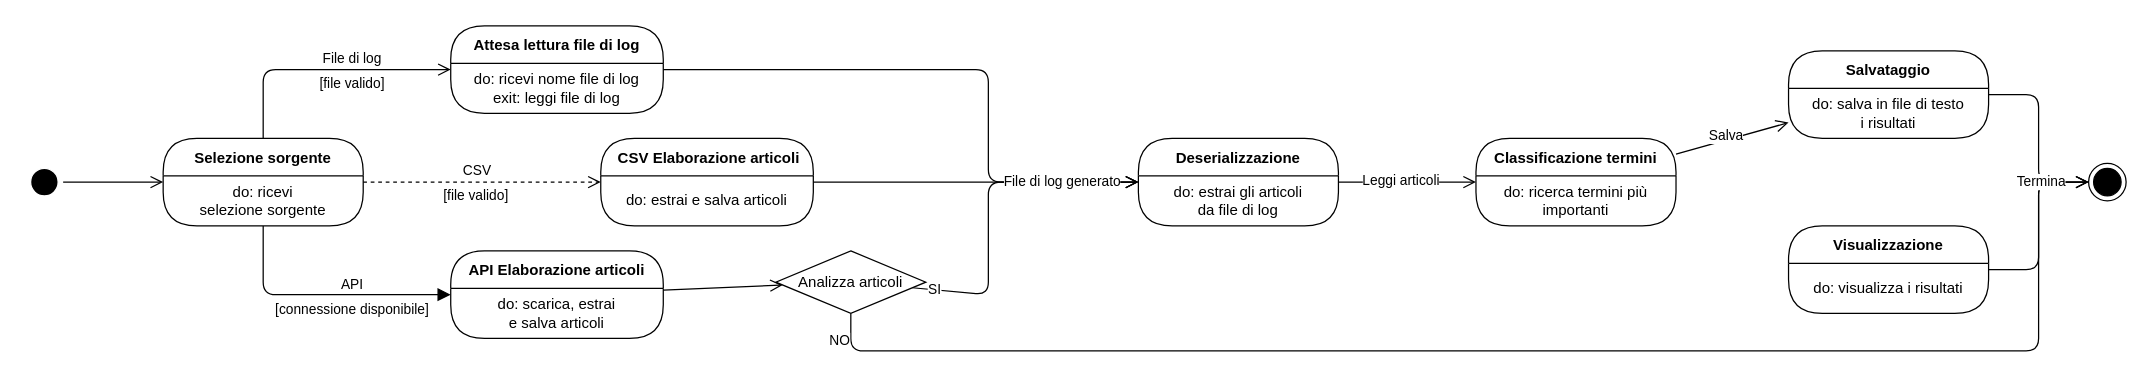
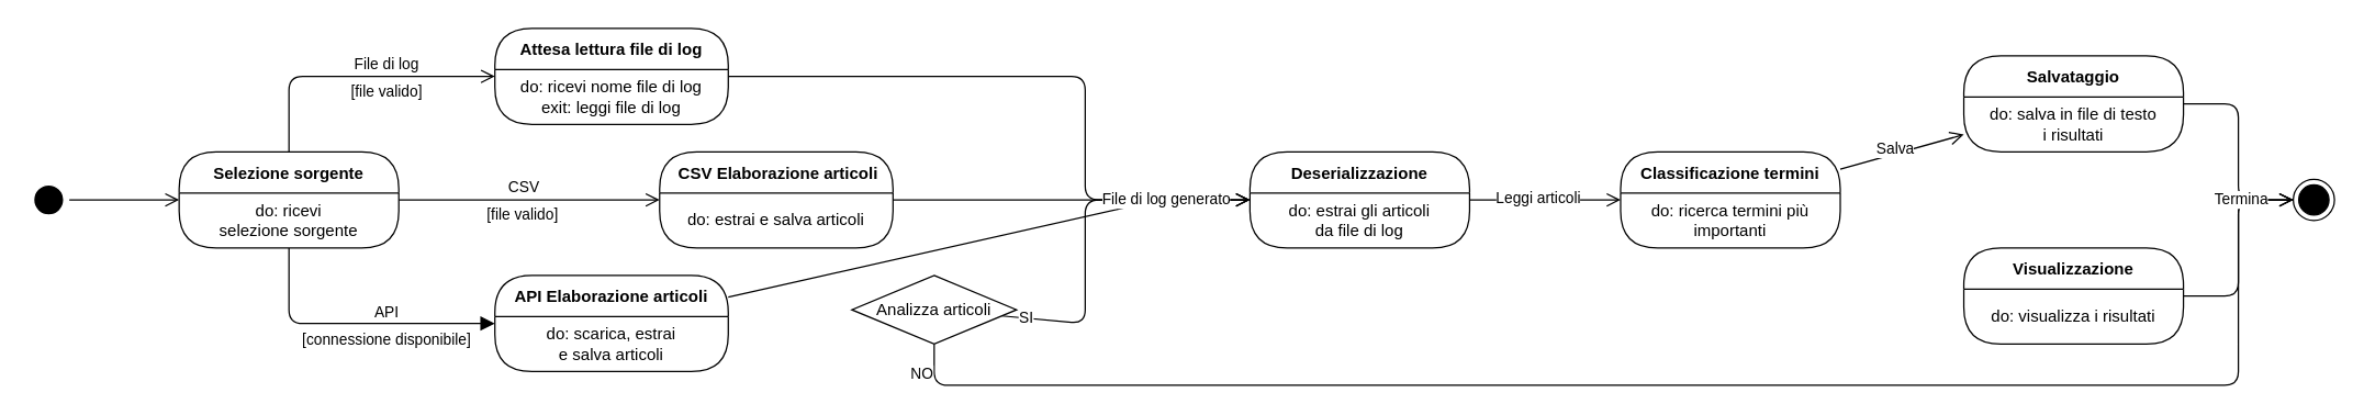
  <mxCell id="0" />
  <mxCell id="1" parent="0" />
  <mxCell id="2" value="Selezione sorgente" style="swimlane;fontStyle=1;align=center;verticalAlign=middle;childLayout=stackLayout;horizontal=1;startSize=30;horizontalStack=0;resizeParent=0;resizeLast=1;container=0;collapsible=0;rounded=1;arcSize=30;swimlaneFillColor=default;dropTarget=0;" parent="1" vertex="1"><mxGeometry x="130" y="110" width="160" height="70" as="geometry" /></mxCell>
  <mxCell id="3" value="do: ricevi selezione&amp;nbsp;sorgente" style="text;html=1;align=center;verticalAlign=middle;spacingLeft=4;spacingRight=4;whiteSpace=wrap;overflow=hidden;rotatable=0;" parent="2" vertex="1"><mxGeometry y="30" width="160" height="40" as="geometry" /></mxCell>
  <mxCell id="4" value="" style="ellipse;html=1;shape=startState;fillColor=#000000;strokeColor=#FFFFFF;" parent="1" vertex="1"><mxGeometry x="20" y="130" width="30" height="30" as="geometry" /></mxCell>
  <mxCell id="5" value="" style="html=1;verticalAlign=bottom;endArrow=open;endSize=8;rounded=0;" parent="1" source="4" target="2" edge="1"><mxGeometry relative="1" as="geometry"><mxPoint x="130" y="145" as="targetPoint" /></mxGeometry></mxCell>
  <mxCell id="6" value="" style="edgeStyle=orthogonalEdgeStyle;html=1;verticalAlign=bottom;endArrow=open;endSize=8;rounded=1;" parent="1" source="2" target="12" edge="1"><mxGeometry relative="1" as="geometry"><mxPoint x="353.95" y="70" as="targetPoint" /><mxPoint x="210.003" y="115" as="sourcePoint" /><Array as="points"><mxPoint x="210" y="55" /></Array></mxGeometry></mxCell>
  <mxCell id="7" value="File di log" style="edgeLabel;html=1;align=center;verticalAlign=middle;resizable=0;points=[];" parent="6" vertex="1" connectable="0"><mxGeometry x="-0.115" y="2" relative="1" as="geometry"><mxPoint x="34" y="-8" as="offset" /></mxGeometry></mxCell>
- <mxCell id="8" value="" style="html=1;verticalAlign=bottom;endArrow=open;endSize=8;rounded=0;dashed=1;" parent="1" source="2" target="39" edge="1"><mxGeometry relative="1" as="geometry"><mxPoint x="480" y="145" as="targetPoint" /><mxPoint x="360" y="145" as="sourcePoint" /></mxGeometry></mxCell>
+ <mxCell id="8" value="" style="html=1;verticalAlign=bottom;endArrow=open;endSize=8;rounded=0;" parent="1" source="2" target="39" edge="1"><mxGeometry relative="1" as="geometry"><mxPoint x="480" y="145" as="targetPoint" /><mxPoint x="360" y="145" as="sourcePoint" /></mxGeometry></mxCell>
  <mxCell id="9" value="CSV" style="edgeLabel;html=1;align=center;verticalAlign=middle;resizable=0;points=[];" parent="8" vertex="1" connectable="0"><mxGeometry x="-0.108" y="2" relative="1" as="geometry"><mxPoint x="5" y="-8" as="offset" /></mxGeometry></mxCell>
  <mxCell id="10" value="" style="edgeStyle=orthogonalEdgeStyle;html=1;verticalAlign=bottom;endArrow=block;endSize=8;rounded=1;" parent="1" source="2" target="42" edge="1"><mxGeometry relative="1" as="geometry"><mxPoint x="360" y="315" as="targetPoint" /><mxPoint x="210" y="260" as="sourcePoint" /><Array as="points"><mxPoint x="210" y="235" /></Array></mxGeometry></mxCell>
  <mxCell id="11" value="API" style="edgeLabel;html=1;align=center;verticalAlign=middle;resizable=0;points=[];" parent="10" vertex="1" connectable="0"><mxGeometry x="0.005" y="-1" relative="1" as="geometry"><mxPoint x="22" y="-10" as="offset" /></mxGeometry></mxCell>
  <mxCell id="12" value="Attesa lettura file di log" style="swimlane;fontStyle=1;align=center;verticalAlign=middle;childLayout=stackLayout;horizontal=1;startSize=30;horizontalStack=0;resizeParent=0;resizeLast=1;container=0;collapsible=0;rounded=1;arcSize=30;swimlaneFillColor=default;dropTarget=0;" parent="1" vertex="1"><mxGeometry x="360" y="20" width="170" height="70" as="geometry" /></mxCell>
  <mxCell id="13" value="do: ricevi nome file di log&lt;br&gt;exit: leggi file di log" style="text;html=1;align=center;verticalAlign=middle;spacingLeft=4;spacingRight=4;whiteSpace=wrap;overflow=hidden;rotatable=0;" parent="12" vertex="1"><mxGeometry y="30" width="170" height="40" as="geometry" /></mxCell>
  <mxCell id="14" value="[file valido]" style="edgeLabel;html=1;align=center;verticalAlign=middle;resizable=0;points=[];" parent="1" vertex="1" connectable="0"><mxGeometry x="280" y="65" as="geometry" /></mxCell>
  <mxCell id="15" value="Classificazione termini" style="swimlane;fontStyle=1;align=center;verticalAlign=middle;childLayout=stackLayout;horizontal=1;startSize=30;horizontalStack=0;resizeParent=0;resizeLast=1;container=0;collapsible=0;rounded=1;arcSize=30;swimlaneFillColor=default;dropTarget=0;" parent="1" vertex="1"><mxGeometry x="1180" y="110" width="160" height="70" as="geometry" /></mxCell>
  <mxCell id="16" value="do: ricerca termini più importanti" style="text;html=1;align=center;verticalAlign=middle;spacingLeft=4;spacingRight=4;whiteSpace=wrap;overflow=hidden;rotatable=0;" parent="15" vertex="1"><mxGeometry y="30" width="160" height="40" as="geometry" /></mxCell>
  <mxCell id="17" value="" style="html=1;verticalAlign=bottom;endArrow=open;endSize=8;rounded=1;" parent="1" source="12" target="33" edge="1"><mxGeometry relative="1" as="geometry"><mxPoint x="780" y="55" as="targetPoint" /><mxPoint x="670" y="55" as="sourcePoint" /><Array as="points"><mxPoint x="790" y="55" /><mxPoint x="790" y="145" /></Array></mxGeometry></mxCell>
  <mxCell id="18" value="[file valido]" style="edgeLabel;html=1;align=center;verticalAlign=middle;resizable=0;points=[];" parent="1" vertex="1" connectable="0"><mxGeometry x="365" y="157" as="geometry"><mxPoint x="14" y="-2" as="offset" /></mxGeometry></mxCell>
  <mxCell id="19" value="Salvataggio" style="swimlane;fontStyle=1;align=center;verticalAlign=middle;childLayout=stackLayout;horizontal=1;startSize=30;horizontalStack=0;resizeParent=0;resizeLast=1;container=0;collapsible=0;rounded=1;arcSize=30;swimlaneFillColor=default;dropTarget=0;" parent="1" vertex="1"><mxGeometry x="1430" y="40" width="160" height="70" as="geometry" /></mxCell>
  <mxCell id="20" value="do: salva in file di testo&lt;br&gt;i risultati" style="text;html=1;align=center;verticalAlign=middle;spacingLeft=4;spacingRight=4;whiteSpace=wrap;overflow=hidden;rotatable=0;" parent="19" vertex="1"><mxGeometry y="30" width="160" height="40" as="geometry" /></mxCell>
  <mxCell id="21" value="Visualizzazione" style="swimlane;fontStyle=1;align=center;verticalAlign=middle;childLayout=stackLayout;horizontal=1;startSize=30;horizontalStack=0;resizeParent=0;resizeLast=1;container=0;collapsible=0;rounded=1;arcSize=30;swimlaneFillColor=default;dropTarget=0;" parent="1" vertex="1"><mxGeometry x="1430" y="180" width="160" height="70" as="geometry" /></mxCell>
  <mxCell id="22" value="do: visualizza i risultati" style="text;html=1;align=center;verticalAlign=middle;spacingLeft=4;spacingRight=4;whiteSpace=wrap;overflow=hidden;rotatable=0;" parent="21" vertex="1"><mxGeometry y="30" width="160" height="40" as="geometry" /></mxCell>
  <mxCell id="23" value="" style="html=1;verticalAlign=bottom;endArrow=open;endSize=8;rounded=0;" parent="1" source="15" target="19" edge="1"><mxGeometry relative="1" as="geometry"><mxPoint x="1440" y="225" as="targetPoint" /><mxPoint x="1350" y="155" as="sourcePoint" /></mxGeometry></mxCell>
  <mxCell id="24" value="Salva" style="edgeLabel;html=1;align=center;verticalAlign=middle;resizable=0;points=[];" parent="23" vertex="1" connectable="0"><mxGeometry x="-0.108" y="2" relative="1" as="geometry"><mxPoint y="-2" as="offset" /></mxGeometry></mxCell>
  <mxCell id="25" value="[connessione disponibile]" style="edgeLabel;html=1;align=center;verticalAlign=middle;resizable=0;points=[];" parent="1" vertex="1" connectable="0"><mxGeometry x="280" y="246" as="geometry" /></mxCell>
  <mxCell id="26" value="" style="html=1;verticalAlign=bottom;endArrow=open;endSize=8;rounded=1;" parent="1" source="28" target="33" edge="1"><mxGeometry relative="1" as="geometry"><mxPoint x="1070" y="225" as="targetPoint" /><mxPoint x="890" y="315" as="sourcePoint" /><Array as="points"><mxPoint x="790" y="235" /><mxPoint x="790" y="145" /></Array></mxGeometry></mxCell>
  <mxCell id="27" value="SI" style="edgeLabel;html=1;align=center;verticalAlign=middle;resizable=0;points=[];" parent="26" vertex="1" connectable="0"><mxGeometry x="-0.835" y="1" relative="1" as="geometry"><mxPoint x="-5" as="offset" /></mxGeometry></mxCell>
  <mxCell id="28" value="Analizza articoli" style="rhombus;whiteSpace=wrap;html=1;" parent="1" vertex="1"><mxGeometry x="620" y="200" width="120" height="50" as="geometry" /></mxCell>
  <mxCell id="29" value="&amp;nbsp;" style="edgeStyle=orthogonalEdgeStyle;html=1;align=left;verticalAlign=bottom;endArrow=open;endSize=8;rounded=1;" parent="1" source="28" target="31" edge="1"><mxGeometry x="-0.951" relative="1" as="geometry"><mxPoint x="1820" y="180" as="targetPoint" /><Array as="points"><mxPoint x="680" y="280" /><mxPoint x="1630" y="280" /><mxPoint x="1630" y="145" /></Array><mxPoint as="offset" /></mxGeometry></mxCell>
  <mxCell id="30" value="NO" style="edgeLabel;html=1;align=center;verticalAlign=middle;resizable=0;points=[];" parent="29" vertex="1" connectable="0"><mxGeometry x="-0.838" y="1" relative="1" as="geometry"><mxPoint x="-74" y="-8" as="offset" /></mxGeometry></mxCell>
  <mxCell id="31" value="" style="ellipse;html=1;shape=endState;fillColor=#000000;strokeColor=#000000;rounded=1;shadow=0;comic=0;labelBackgroundColor=none;fontFamily=Verdana;fontSize=12;fontColor=#000000;align=center;" parent="1" vertex="1"><mxGeometry x="1670" y="130" width="30" height="30" as="geometry" /></mxCell>
  <mxCell id="32" style="edgeStyle=elbowEdgeStyle;html=1;labelBackgroundColor=none;endArrow=open;endSize=8;fontFamily=Verdana;fontSize=12;align=left;" parent="1" source="19" target="31" edge="1"><mxGeometry relative="1" as="geometry"><mxPoint x="1440" y="130" as="sourcePoint" /></mxGeometry></mxCell>
  <mxCell id="33" value="Deserializzazione" style="swimlane;fontStyle=1;align=center;verticalAlign=middle;childLayout=stackLayout;horizontal=1;startSize=30;horizontalStack=0;resizeParent=0;resizeLast=1;container=0;collapsible=0;rounded=1;arcSize=30;swimlaneFillColor=default;dropTarget=0;" parent="1" vertex="1"><mxGeometry x="910" y="110" width="160" height="70" as="geometry" /></mxCell>
  <mxCell id="34" value="do: estrai gli articoli&lt;br&gt;da file di log" style="text;html=1;align=center;verticalAlign=middle;spacingLeft=4;spacingRight=4;whiteSpace=wrap;overflow=hidden;rotatable=0;" parent="33" vertex="1"><mxGeometry y="30" width="160" height="40" as="geometry" /></mxCell>
  <mxCell id="35" value="" style="html=1;verticalAlign=bottom;endArrow=open;endSize=8;rounded=0;" parent="1" source="33" target="15" edge="1"><mxGeometry relative="1" as="geometry"><mxPoint x="1540" y="107" as="targetPoint" /><mxPoint x="1450" y="133" as="sourcePoint" /></mxGeometry></mxCell>
  <mxCell id="36" value="Leggi articoli" style="edgeLabel;html=1;align=center;verticalAlign=middle;resizable=0;points=[];" parent="35" vertex="1" connectable="0"><mxGeometry x="-0.108" y="2" relative="1" as="geometry"><mxPoint as="offset" /></mxGeometry></mxCell>
  <mxCell id="37" style="edgeStyle=elbowEdgeStyle;html=1;labelBackgroundColor=none;endArrow=open;endSize=8;fontFamily=Verdana;fontSize=12;align=left;" parent="1" source="21" target="31" edge="1"><mxGeometry relative="1" as="geometry"><mxPoint x="1600" y="85" as="sourcePoint" /><mxPoint x="1670" y="170" as="targetPoint" /></mxGeometry></mxCell>
  <mxCell id="38" value="Termina" style="edgeLabel;html=1;align=center;verticalAlign=middle;resizable=0;points=[];" parent="37" vertex="1" connectable="0"><mxGeometry x="0.615" y="-1" relative="1" as="geometry"><mxPoint x="-10" y="-2" as="offset" /></mxGeometry></mxCell>
  <mxCell id="39" value=" CSV Elaborazione articoli" style="swimlane;fontStyle=1;align=center;verticalAlign=middle;childLayout=stackLayout;horizontal=1;startSize=30;horizontalStack=0;resizeParent=0;resizeLast=1;container=0;collapsible=0;rounded=1;arcSize=30;swimlaneFillColor=default;dropTarget=0;" parent="1" vertex="1"><mxGeometry x="480" y="110" width="170" height="70" as="geometry" /></mxCell>
  <mxCell id="40" value="do: estrai e salva articoli" style="text;html=1;align=center;verticalAlign=middle;spacingLeft=4;spacingRight=4;whiteSpace=wrap;overflow=hidden;rotatable=0;" parent="39" vertex="1"><mxGeometry y="30" width="170" height="40" as="geometry" /></mxCell>
  <mxCell id="41" value="" style="html=1;verticalAlign=bottom;endArrow=open;endSize=8;rounded=1;" parent="1" source="39" target="33" edge="1"><mxGeometry relative="1" as="geometry"><mxPoint x="1090" y="155" as="targetPoint" /><mxPoint x="540" y="325" as="sourcePoint" /><Array as="points" /></mxGeometry></mxCell>
  <mxCell id="42" value="API Elaborazione articoli" style="swimlane;fontStyle=1;align=center;verticalAlign=middle;childLayout=stackLayout;horizontal=1;startSize=30;horizontalStack=0;resizeParent=0;resizeLast=1;container=0;collapsible=0;rounded=1;arcSize=30;swimlaneFillColor=default;dropTarget=0;" parent="1" vertex="1"><mxGeometry x="360" y="200" width="170" height="70" as="geometry" /></mxCell>
  <mxCell id="43" value="do: scarica, estrai&lt;br&gt;e salva articoli" style="text;html=1;align=center;verticalAlign=middle;spacingLeft=4;spacingRight=4;whiteSpace=wrap;overflow=hidden;rotatable=0;" parent="42" vertex="1"><mxGeometry y="30" width="170" height="40" as="geometry" /></mxCell>
- <mxCell id="44" value="" style="html=1;verticalAlign=bottom;endArrow=open;endSize=8;rounded=0;" parent="1" source="42" target="28" edge="1"><mxGeometry relative="1" as="geometry"><mxPoint x="490" y="155" as="targetPoint" /><mxPoint x="340" y="180" as="sourcePoint" /></mxGeometry></mxCell>
+ <mxCell id="44" value="" style="html=1;verticalAlign=bottom;endArrow=open;endSize=8;rounded=0;" parent="1" source="42" target="45" edge="1"><mxGeometry relative="1" as="geometry"><mxPoint x="490" y="155" as="targetPoint" /><mxPoint x="340" y="180" as="sourcePoint" /></mxGeometry></mxCell>
  <mxCell id="45" value="File di log generato" style="edgeLabel;html=1;align=center;verticalAlign=middle;resizable=0;points=[];" parent="1" vertex="1" connectable="0"><mxGeometry x="848.003" y="144" as="geometry" /></mxCell>
